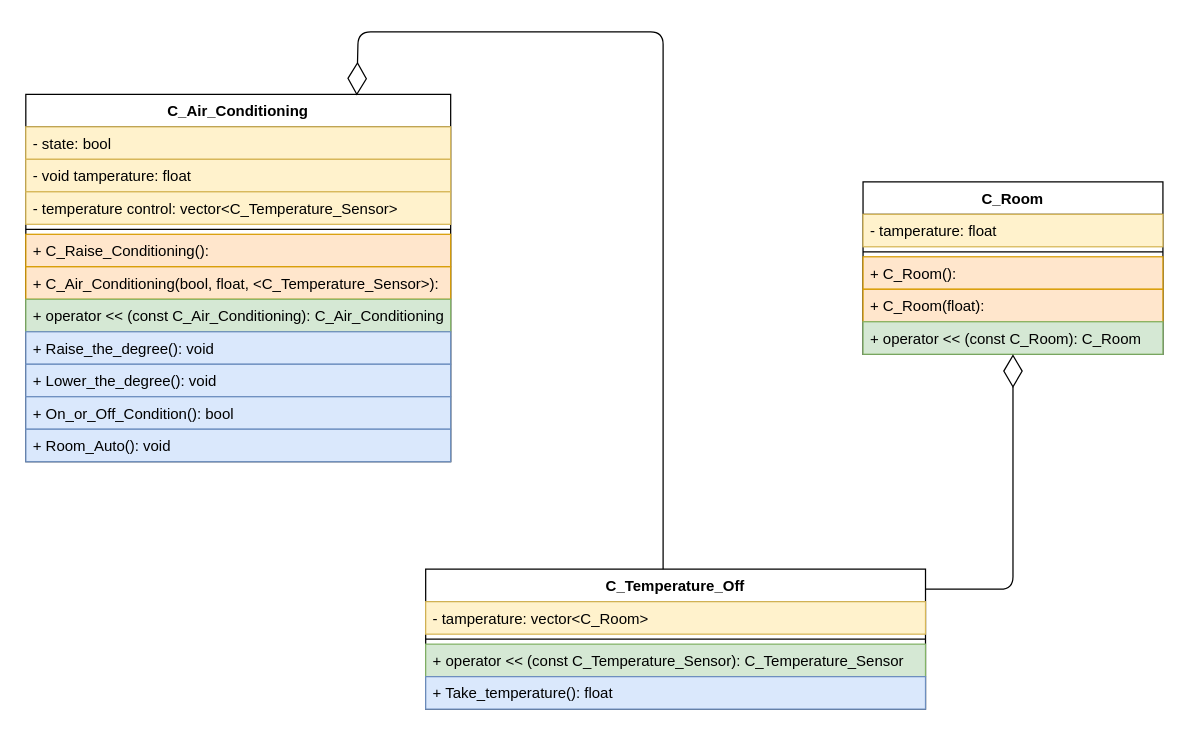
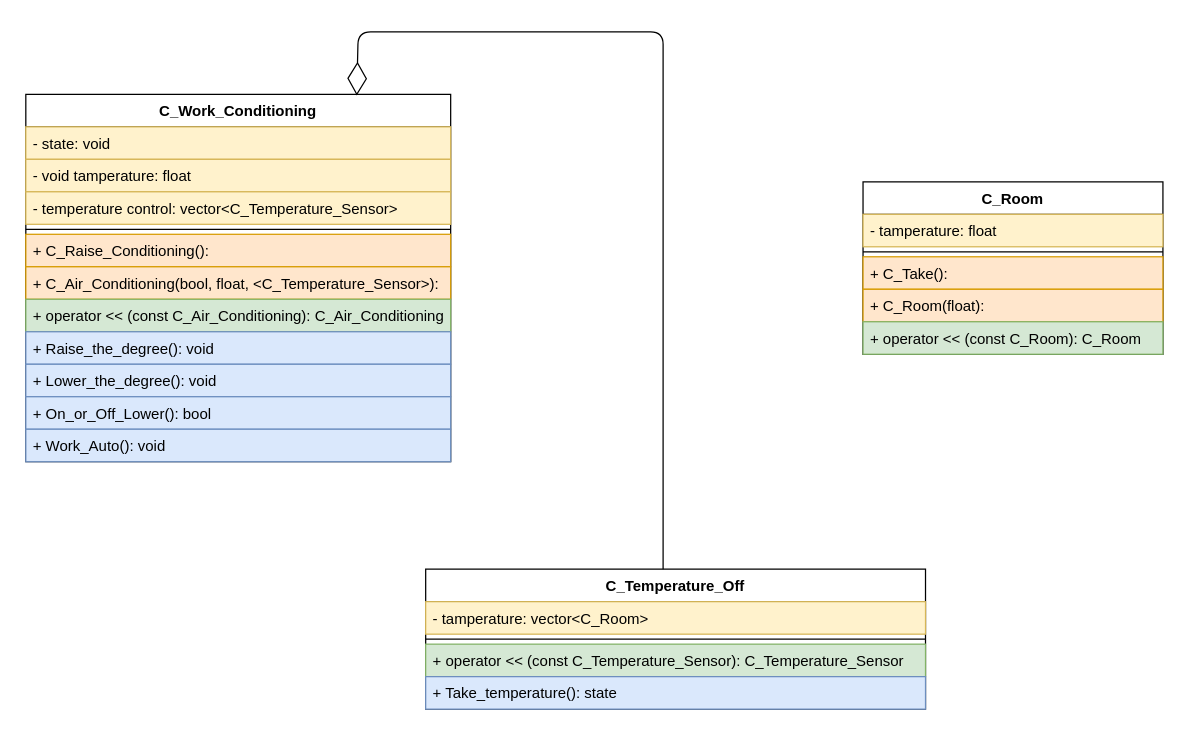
  <mxCell id="0" />
  <mxCell id="1" parent="0" />
  <mxCell id="2" value="C_Temperature_Off" style="swimlane;fontStyle=1;align=center;verticalAlign=top;childLayout=stackLayout;horizontal=1;startSize=26;horizontalStack=0;resizeParent=1;resizeParentMax=0;resizeLast=0;collapsible=1;marginBottom=0;" vertex="1" parent="1"><mxGeometry x="340" y="450" width="400" height="112" as="geometry" /></mxCell>
  <mxCell id="3" value="- tamperature: vector&lt;C_Room&gt;" style="text;strokeColor=#d6b656;fillColor=#fff2cc;align=left;verticalAlign=top;spacingLeft=4;spacingRight=4;overflow=hidden;rotatable=0;points=[[0,0.5],[1,0.5]];portConstraint=eastwest;" vertex="1" parent="2"><mxGeometry y="26" width="400" height="26" as="geometry" /></mxCell>
  <mxCell id="4" value="" style="line;strokeWidth=1;fillColor=none;align=left;verticalAlign=middle;spacingTop=-1;spacingLeft=3;spacingRight=3;rotatable=0;labelPosition=right;points=[];portConstraint=eastwest;" vertex="1" parent="2"><mxGeometry y="52" width="400" height="8" as="geometry" /></mxCell>
  <mxCell id="5" value="+ operator &lt;&lt; (const C_Temperature_Sensor): C_Temperature_Sensor" style="text;strokeColor=#82b366;fillColor=#d5e8d4;align=left;verticalAlign=top;spacingLeft=4;spacingRight=4;overflow=hidden;rotatable=0;points=[[0,0.5],[1,0.5]];portConstraint=eastwest;" vertex="1" parent="2"><mxGeometry y="60" width="400" height="26" as="geometry" /></mxCell>
- <mxCell id="6" value="+ Take_temperature(): float" style="text;strokeColor=#6c8ebf;fillColor=#dae8fc;align=left;verticalAlign=top;spacingLeft=4;spacingRight=4;overflow=hidden;rotatable=0;points=[[0,0.5],[1,0.5]];portConstraint=eastwest;" vertex="1" parent="2"><mxGeometry y="86" width="400" height="26" as="geometry" /></mxCell>
- <mxCell id="7" value="C_Air_Conditioning" style="swimlane;fontStyle=1;align=center;verticalAlign=top;childLayout=stackLayout;horizontal=1;startSize=26;horizontalStack=0;resizeParent=1;resizeParentMax=0;resizeLast=0;collapsible=1;marginBottom=0;" vertex="1" parent="1"><mxGeometry x="20" y="70" width="340" height="294" as="geometry" /></mxCell>
- <mxCell id="8" value="- state: bool" style="text;strokeColor=#d6b656;fillColor=#fff2cc;align=left;verticalAlign=top;spacingLeft=4;spacingRight=4;overflow=hidden;rotatable=0;points=[[0,0.5],[1,0.5]];portConstraint=eastwest;" vertex="1" parent="7"><mxGeometry y="26" width="340" height="26" as="geometry" /></mxCell>
+ <mxCell id="6" value="+ Take_temperature(): state" style="text;strokeColor=#6c8ebf;fillColor=#dae8fc;align=left;verticalAlign=top;spacingLeft=4;spacingRight=4;overflow=hidden;rotatable=0;points=[[0,0.5],[1,0.5]];portConstraint=eastwest;" vertex="1" parent="2"><mxGeometry y="86" width="400" height="26" as="geometry" /></mxCell>
+ <mxCell id="7" value="C_Work_Conditioning" style="swimlane;fontStyle=1;align=center;verticalAlign=top;childLayout=stackLayout;horizontal=1;startSize=26;horizontalStack=0;resizeParent=1;resizeParentMax=0;resizeLast=0;collapsible=1;marginBottom=0;" vertex="1" parent="1"><mxGeometry x="20" y="70" width="340" height="294" as="geometry" /></mxCell>
+ <mxCell id="8" value="- state: void" style="text;strokeColor=#d6b656;fillColor=#fff2cc;align=left;verticalAlign=top;spacingLeft=4;spacingRight=4;overflow=hidden;rotatable=0;points=[[0,0.5],[1,0.5]];portConstraint=eastwest;" vertex="1" parent="7"><mxGeometry y="26" width="340" height="26" as="geometry" /></mxCell>
  <mxCell id="9" value="- void tamperature: float" style="text;strokeColor=#d6b656;fillColor=#fff2cc;align=left;verticalAlign=top;spacingLeft=4;spacingRight=4;overflow=hidden;rotatable=0;points=[[0,0.5],[1,0.5]];portConstraint=eastwest;" vertex="1" parent="7"><mxGeometry y="52" width="340" height="26" as="geometry" /></mxCell>
  <mxCell id="10" value="- temperature control: vector&lt;C_Temperature_Sensor&gt;" style="text;strokeColor=#d6b656;fillColor=#fff2cc;align=left;verticalAlign=top;spacingLeft=4;spacingRight=4;overflow=hidden;rotatable=0;points=[[0,0.5],[1,0.5]];portConstraint=eastwest;" vertex="1" parent="7"><mxGeometry y="78" width="340" height="26" as="geometry" /></mxCell>
  <mxCell id="11" value="" style="line;strokeWidth=1;fillColor=none;align=left;verticalAlign=middle;spacingTop=-1;spacingLeft=3;spacingRight=3;rotatable=0;labelPosition=right;points=[];portConstraint=eastwest;" vertex="1" parent="7"><mxGeometry y="104" width="340" height="8" as="geometry" /></mxCell>
  <mxCell id="12" value="+ C_Raise_Conditioning():" style="text;strokeColor=#d79b00;fillColor=#ffe6cc;align=left;verticalAlign=top;spacingLeft=4;spacingRight=4;overflow=hidden;rotatable=0;points=[[0,0.5],[1,0.5]];portConstraint=eastwest;" vertex="1" parent="7"><mxGeometry y="112" width="340" height="26" as="geometry" /></mxCell>
  <mxCell id="13" value="+ C_Air_Conditioning(bool, float, &lt;C_Temperature_Sensor&gt;):" style="text;strokeColor=#d79b00;fillColor=#ffe6cc;align=left;verticalAlign=top;spacingLeft=4;spacingRight=4;overflow=hidden;rotatable=0;points=[[0,0.5],[1,0.5]];portConstraint=eastwest;" vertex="1" parent="7"><mxGeometry y="138" width="340" height="26" as="geometry" /></mxCell>
  <mxCell id="14" value="+ operator &lt;&lt; (const C_Air_Conditioning): C_Air_Conditioning" style="text;strokeColor=#82b366;fillColor=#d5e8d4;align=left;verticalAlign=top;spacingLeft=4;spacingRight=4;overflow=hidden;rotatable=0;points=[[0,0.5],[1,0.5]];portConstraint=eastwest;" vertex="1" parent="7"><mxGeometry y="164" width="340" height="26" as="geometry" /></mxCell>
  <mxCell id="15" value="+ Raise_the_degree(): void" style="text;strokeColor=#6c8ebf;fillColor=#dae8fc;align=left;verticalAlign=top;spacingLeft=4;spacingRight=4;overflow=hidden;rotatable=0;points=[[0,0.5],[1,0.5]];portConstraint=eastwest;" vertex="1" parent="7"><mxGeometry y="190" width="340" height="26" as="geometry" /></mxCell>
  <mxCell id="16" value="+ Lower_the_degree(): void" style="text;strokeColor=#6c8ebf;fillColor=#dae8fc;align=left;verticalAlign=top;spacingLeft=4;spacingRight=4;overflow=hidden;rotatable=0;points=[[0,0.5],[1,0.5]];portConstraint=eastwest;" vertex="1" parent="7"><mxGeometry y="216" width="340" height="26" as="geometry" /></mxCell>
- <mxCell id="17" value="+ On_or_Off_Condition(): bool" style="text;strokeColor=#6c8ebf;fillColor=#dae8fc;align=left;verticalAlign=top;spacingLeft=4;spacingRight=4;overflow=hidden;rotatable=0;points=[[0,0.5],[1,0.5]];portConstraint=eastwest;" vertex="1" parent="7"><mxGeometry y="242" width="340" height="26" as="geometry" /></mxCell>
- <mxCell id="18" value="+ Room_Auto(): void" style="text;strokeColor=#6c8ebf;fillColor=#dae8fc;align=left;verticalAlign=top;spacingLeft=4;spacingRight=4;overflow=hidden;rotatable=0;points=[[0,0.5],[1,0.5]];portConstraint=eastwest;" vertex="1" parent="7"><mxGeometry y="268" width="340" height="26" as="geometry" /></mxCell>
+ <mxCell id="17" value="+ On_or_Off_Lower(): bool" style="text;strokeColor=#6c8ebf;fillColor=#dae8fc;align=left;verticalAlign=top;spacingLeft=4;spacingRight=4;overflow=hidden;rotatable=0;points=[[0,0.5],[1,0.5]];portConstraint=eastwest;" vertex="1" parent="7"><mxGeometry y="242" width="340" height="26" as="geometry" /></mxCell>
+ <mxCell id="18" value="+ Work_Auto(): void" style="text;strokeColor=#6c8ebf;fillColor=#dae8fc;align=left;verticalAlign=top;spacingLeft=4;spacingRight=4;overflow=hidden;rotatable=0;points=[[0,0.5],[1,0.5]];portConstraint=eastwest;" vertex="1" parent="7"><mxGeometry y="268" width="340" height="26" as="geometry" /></mxCell>
  <mxCell id="19" value="C_Room" style="swimlane;fontStyle=1;align=center;verticalAlign=top;childLayout=stackLayout;horizontal=1;startSize=26;horizontalStack=0;resizeParent=1;resizeParentMax=0;resizeLast=0;collapsible=1;marginBottom=0;" vertex="1" parent="1"><mxGeometry x="690" y="140" width="240" height="138" as="geometry" /></mxCell>
  <mxCell id="20" value="- tamperature: float" style="text;strokeColor=#d6b656;fillColor=#fff2cc;align=left;verticalAlign=top;spacingLeft=4;spacingRight=4;overflow=hidden;rotatable=0;points=[[0,0.5],[1,0.5]];portConstraint=eastwest;" vertex="1" parent="19"><mxGeometry y="26" width="240" height="26" as="geometry" /></mxCell>
  <mxCell id="21" value="" style="line;strokeWidth=1;fillColor=none;align=left;verticalAlign=middle;spacingTop=-1;spacingLeft=3;spacingRight=3;rotatable=0;labelPosition=right;points=[];portConstraint=eastwest;" vertex="1" parent="19"><mxGeometry y="52" width="240" height="8" as="geometry" /></mxCell>
- <mxCell id="22" value="+ C_Room():" style="text;strokeColor=#d79b00;fillColor=#ffe6cc;align=left;verticalAlign=top;spacingLeft=4;spacingRight=4;overflow=hidden;rotatable=0;points=[[0,0.5],[1,0.5]];portConstraint=eastwest;" vertex="1" parent="19"><mxGeometry y="60" width="240" height="26" as="geometry" /></mxCell>
+ <mxCell id="22" value="+ C_Take():" style="text;strokeColor=#d79b00;fillColor=#ffe6cc;align=left;verticalAlign=top;spacingLeft=4;spacingRight=4;overflow=hidden;rotatable=0;points=[[0,0.5],[1,0.5]];portConstraint=eastwest;" vertex="1" parent="19"><mxGeometry y="60" width="240" height="26" as="geometry" /></mxCell>
  <mxCell id="23" value="+ C_Room(float):" style="text;strokeColor=#d79b00;fillColor=#ffe6cc;align=left;verticalAlign=top;spacingLeft=4;spacingRight=4;overflow=hidden;rotatable=0;points=[[0,0.5],[1,0.5]];portConstraint=eastwest;" vertex="1" parent="19"><mxGeometry y="86" width="240" height="26" as="geometry" /></mxCell>
  <mxCell id="24" value="+ operator &lt;&lt; (const C_Room): C_Room" style="text;strokeColor=#82b366;fillColor=#d5e8d4;align=left;verticalAlign=top;spacingLeft=4;spacingRight=4;overflow=hidden;rotatable=0;points=[[0,0.5],[1,0.5]];portConstraint=eastwest;" vertex="1" parent="19"><mxGeometry y="112" width="240" height="26" as="geometry" /></mxCell>
  <mxCell id="25" value="" style="endArrow=diamondThin;endFill=0;endSize=24;html=1;exitX=0.475;exitY=0;exitDx=0;exitDy=0;exitPerimeter=0;entryX=0.779;entryY=0.003;entryDx=0;entryDy=0;entryPerimeter=0;" edge="1" parent="1" source="2" target="7"><mxGeometry width="160" relative="1" as="geometry"><mxPoint x="450" y="230" as="sourcePoint" /><mxPoint x="536" y="80" as="targetPoint" /><Array as="points"><mxPoint x="530" y="20" /><mxPoint x="286" y="20" /></Array></mxGeometry></mxCell>
- <mxCell id="26" value="" style="endArrow=diamondThin;endFill=0;endSize=24;html=1;entryX=0.5;entryY=1;entryDx=0;entryDy=0;exitX=1;exitY=0.143;exitDx=0;exitDy=0;exitPerimeter=0;" edge="1" parent="1" source="2" target="19"><mxGeometry width="160" relative="1" as="geometry"><mxPoint x="450" y="230" as="sourcePoint" /><mxPoint x="610" y="230" as="targetPoint" /><Array as="points"><mxPoint x="810" y="466" /></Array></mxGeometry></mxCell>
